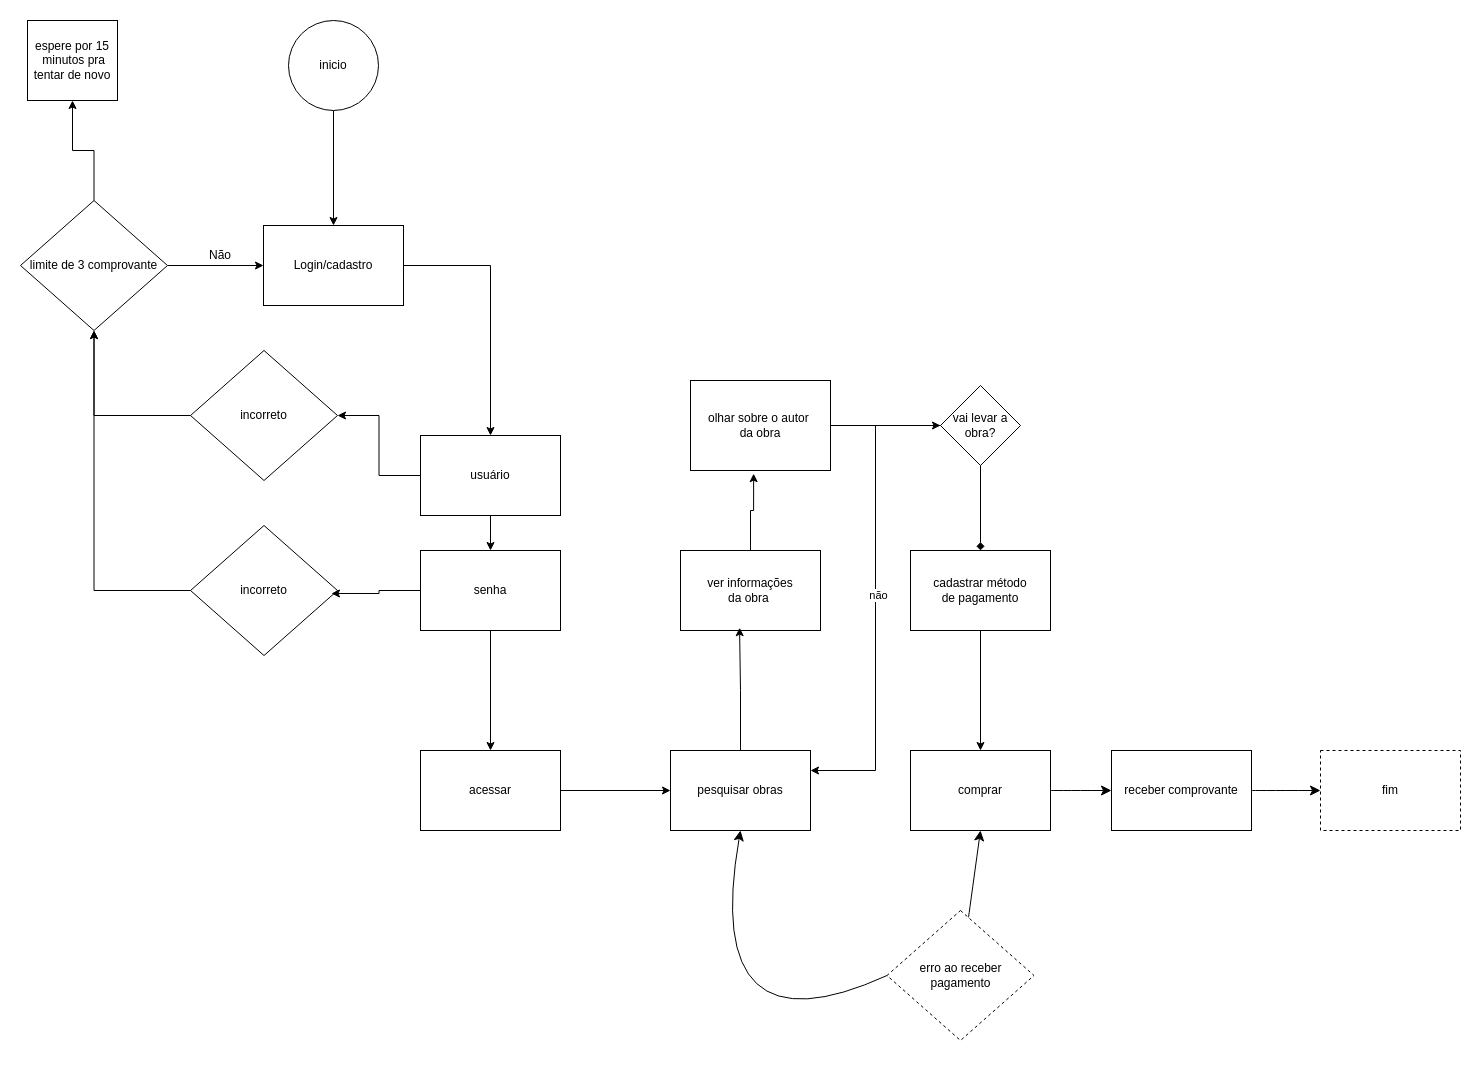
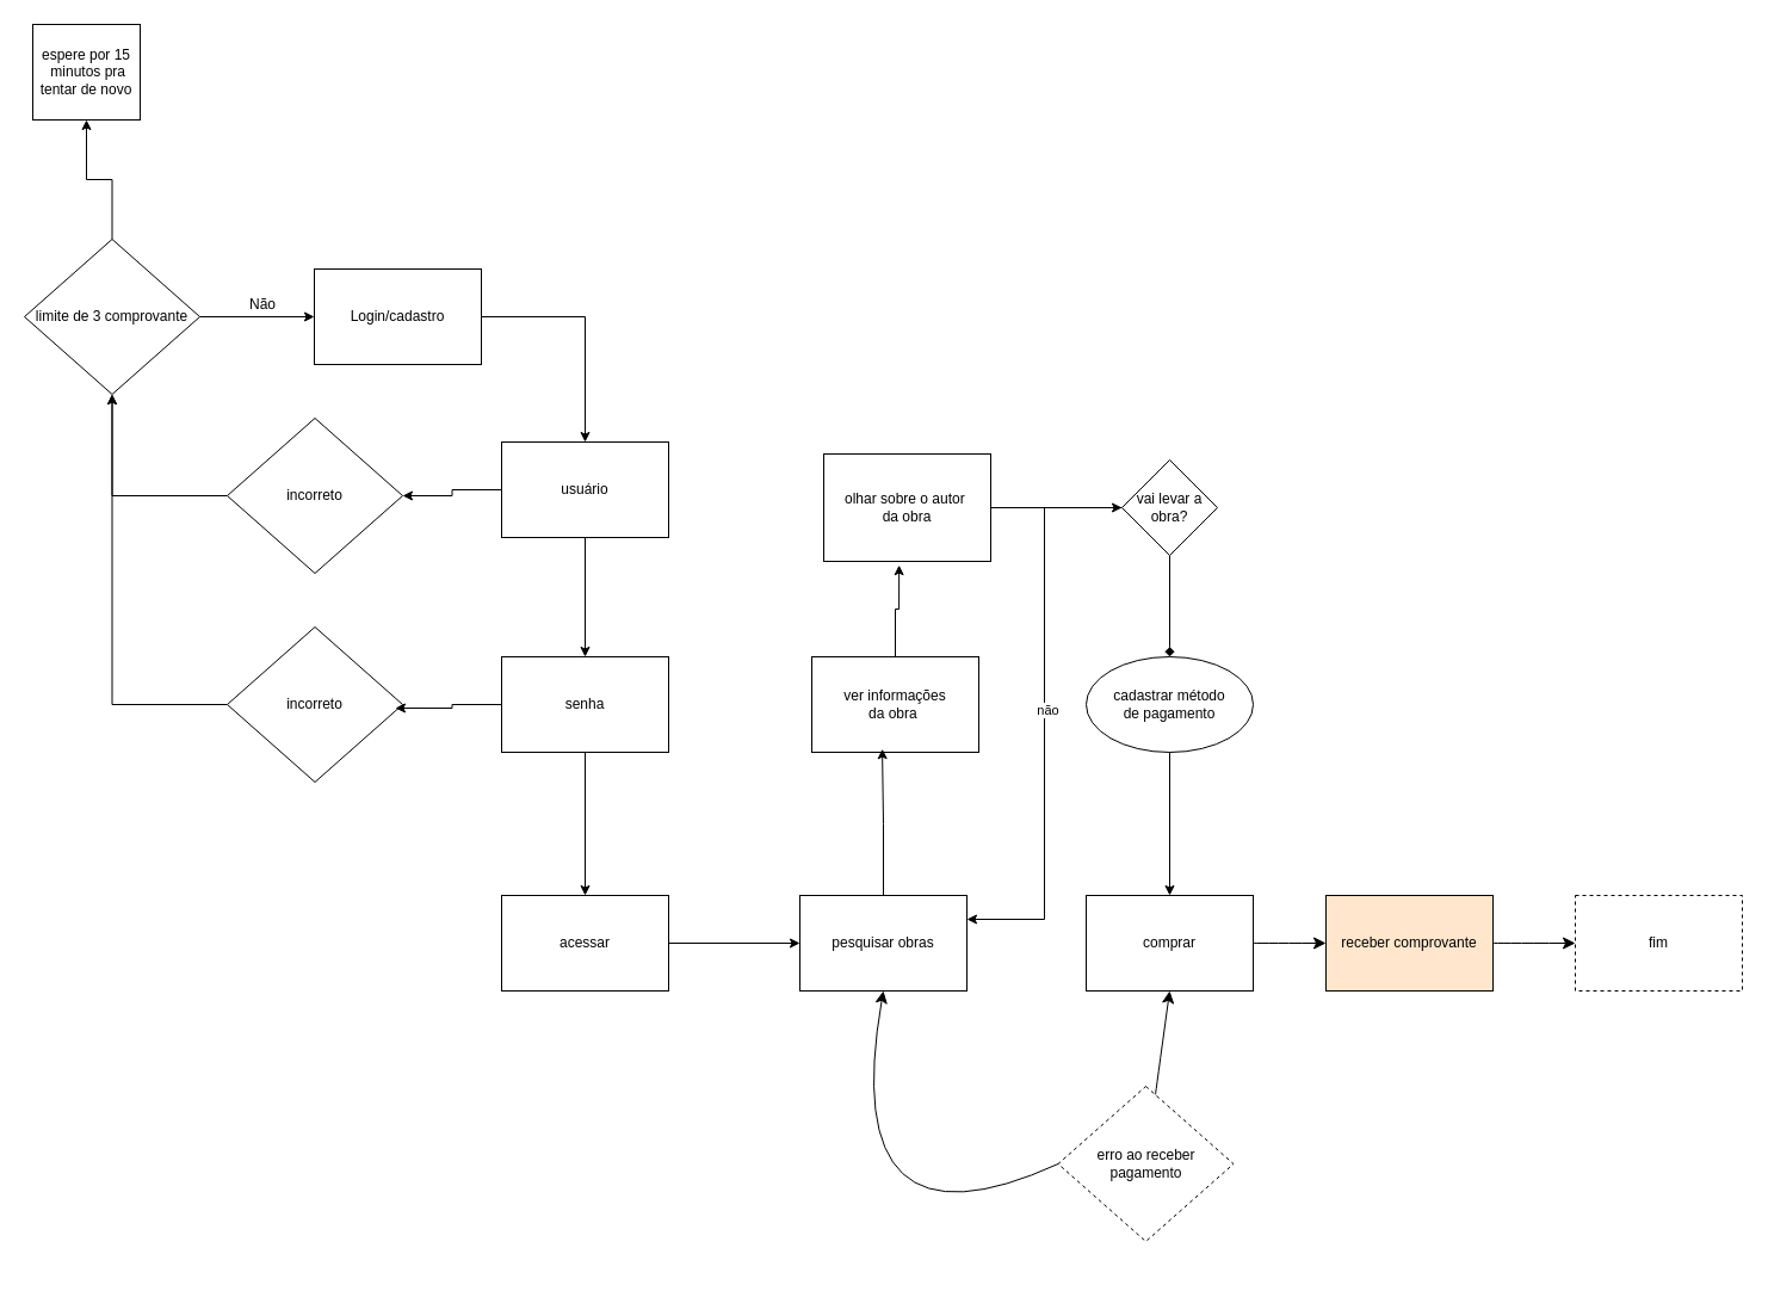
  <mxCell id="0" />
  <mxCell id="1" parent="0" />
  <mxCell id="2" style="edgeStyle=orthogonalEdgeStyle;rounded=0;orthogonalLoop=1;jettySize=auto;html=1;entryX=0.5;entryY=0;entryDx=0;entryDy=0;" parent="1" source="3" target="6" edge="1"><mxGeometry relative="1" as="geometry"><mxPoint x="333" y="420" as="targetPoint" /></mxGeometry></mxCell>
  <mxCell id="3" value="Login/cadastro" style="rounded=0;whiteSpace=wrap;html=1;" parent="1" vertex="1"><mxGeometry x="263" y="225" width="140" height="80" as="geometry" /></mxCell>
  <mxCell id="4" style="edgeStyle=orthogonalEdgeStyle;rounded=0;orthogonalLoop=1;jettySize=auto;html=1;entryX=1;entryY=0.5;entryDx=0;entryDy=0;" parent="1" source="6" target="14" edge="1"><mxGeometry relative="1" as="geometry" /></mxCell>
  <mxCell id="5" style="edgeStyle=orthogonalEdgeStyle;rounded=0;orthogonalLoop=1;jettySize=auto;html=1;" parent="1" source="6" target="9" edge="1"><mxGeometry relative="1" as="geometry" /></mxCell>
- <mxCell id="6" value="usuário" style="rounded=0;whiteSpace=wrap;html=1;" parent="1" vertex="1"><mxGeometry x="420" y="435" width="140" height="80" as="geometry" /></mxCell>
+ <mxCell id="6" value="usuário" style="rounded=0;whiteSpace=wrap;html=1;" parent="1" vertex="1"><mxGeometry x="420" y="370" width="140" height="80" as="geometry" /></mxCell>
  <mxCell id="7" value="espere por 15&lt;div&gt;&amp;nbsp;minutos pra tentar de novo&lt;/div&gt;" style="rounded=0;whiteSpace=wrap;html=1;" parent="1" vertex="1"><mxGeometry x="27" y="20" width="90" height="80" as="geometry" /></mxCell>
  <mxCell id="8" style="edgeStyle=orthogonalEdgeStyle;rounded=0;orthogonalLoop=1;jettySize=auto;html=1;" parent="1" source="9" target="21" edge="1"><mxGeometry relative="1" as="geometry" /></mxCell>
  <mxCell id="9" value="senha" style="rounded=0;whiteSpace=wrap;html=1;" parent="1" vertex="1"><mxGeometry x="420" y="550" width="140" height="80" as="geometry" /></mxCell>
  <mxCell id="10" style="edgeStyle=orthogonalEdgeStyle;rounded=0;orthogonalLoop=1;jettySize=auto;html=1;entryX=0.5;entryY=1;entryDx=0;entryDy=0;" parent="1" source="12" target="7" edge="1"><mxGeometry relative="1" as="geometry" /></mxCell>
  <mxCell id="11" style="edgeStyle=orthogonalEdgeStyle;rounded=0;orthogonalLoop=1;jettySize=auto;html=1;entryX=0;entryY=0.5;entryDx=0;entryDy=0;" parent="1" source="12" target="3" edge="1"><mxGeometry relative="1" as="geometry" /></mxCell>
  <mxCell id="12" value="limite de 3 comprovante" style="rhombus;whiteSpace=wrap;html=1;" parent="1" vertex="1"><mxGeometry x="20" y="200" width="147" height="130" as="geometry" /></mxCell>
  <mxCell id="13" style="edgeStyle=orthogonalEdgeStyle;rounded=0;orthogonalLoop=1;jettySize=auto;html=1;entryX=0.5;entryY=1;entryDx=0;entryDy=0;" parent="1" source="14" target="12" edge="1"><mxGeometry relative="1" as="geometry" /></mxCell>
  <mxCell id="14" value="incorreto" style="rhombus;whiteSpace=wrap;html=1;" parent="1" vertex="1"><mxGeometry x="190" y="350" width="147" height="130" as="geometry" /></mxCell>
  <mxCell id="15" style="edgeStyle=orthogonalEdgeStyle;rounded=0;orthogonalLoop=1;jettySize=auto;html=1;" parent="1" source="16" target="12" edge="1"><mxGeometry relative="1" as="geometry" /></mxCell>
  <mxCell id="16" value="incorreto" style="rhombus;whiteSpace=wrap;html=1;" parent="1" vertex="1"><mxGeometry x="190" y="525" width="147" height="130" as="geometry" /></mxCell>
- <mxCell id="17" style="edgeStyle=orthogonalEdgeStyle;rounded=0;orthogonalLoop=1;jettySize=auto;html=1;" parent="1" source="18" target="3" edge="1"><mxGeometry relative="1" as="geometry" /></mxCell>
- <mxCell id="18" value="inicio" style="ellipse;whiteSpace=wrap;html=1;aspect=fixed;" parent="1" vertex="1"><mxGeometry x="288" width="90" height="90" as="geometry" y="20" /></mxCell>
  <mxCell id="19" value="Não" style="text;html=1;align=center;verticalAlign=middle;whiteSpace=wrap;rounded=0;" parent="1" vertex="1"><mxGeometry x="190" y="240" width="60" height="30" as="geometry" /></mxCell>
  <mxCell id="20" style="edgeStyle=orthogonalEdgeStyle;rounded=0;orthogonalLoop=1;jettySize=auto;html=1;entryX=0;entryY=0.5;entryDx=0;entryDy=0;" parent="1" source="21" target="23" edge="1"><mxGeometry relative="1" as="geometry" /></mxCell>
  <mxCell id="21" value="acessar&lt;span style=&quot;color: rgba(0, 0, 0, 0); font-family: monospace; font-size: 0px; text-align: start; text-wrap-mode: nowrap;&quot;&gt;%3CmxGraphModel%3E%3Croot%3E%3CmxCell%20id%3D%220%22%2F%3E%3CmxCell%20id%3D%221%22%20parent%3D%220%22%2F%3E%3CmxCell%20id%3D%222%22%20value%3D%22incorreto%22%20style%3D%22rhombus%3BwhiteSpace%3Dwrap%3Bhtml%3D1%3B%22%20vertex%3D%221%22%20parent%3D%221%22%3E%3CmxGeometry%20x%3D%22250%22%20y%3D%22330%22%20width%3D%22147%22%20height%3D%22130%22%20as%3D%22geometry%22%2F%3E%3C%2FmxCell%3E%3C%2Froot%3E%3C%2FmxGraphModel%3E&lt;/span&gt;" style="rounded=0;whiteSpace=wrap;html=1;" parent="1" vertex="1"><mxGeometry x="420" y="750" width="140" height="80" as="geometry" /></mxCell>
  <mxCell id="22" style="edgeStyle=orthogonalEdgeStyle;rounded=0;orthogonalLoop=1;jettySize=auto;html=1;entryX=0.959;entryY=0.523;entryDx=0;entryDy=0;entryPerimeter=0;" parent="1" source="9" target="16" edge="1"><mxGeometry relative="1" as="geometry" /></mxCell>
  <mxCell id="23" value="pesquisar obras" style="rounded=0;whiteSpace=wrap;html=1;" parent="1" vertex="1"><mxGeometry x="670" y="750" width="140" height="80" as="geometry" /></mxCell>
  <mxCell id="24" style="edgeStyle=none;curved=1;rounded=0;orthogonalLoop=1;jettySize=auto;html=1;entryX=0;entryY=0.5;entryDx=0;entryDy=0;fontSize=12;startSize=8;endSize=8;" parent="1" source="25" target="27" edge="1"><mxGeometry relative="1" as="geometry" /></mxCell>
  <mxCell id="25" value="comprar" style="rounded=0;whiteSpace=wrap;html=1;" parent="1" vertex="1"><mxGeometry x="910" y="750" width="140" height="80" as="geometry" /></mxCell>
  <mxCell id="26" style="edgeStyle=none;curved=1;rounded=0;orthogonalLoop=1;jettySize=auto;html=1;entryX=0;entryY=0.5;entryDx=0;entryDy=0;fontSize=12;startSize=8;endSize=8;" parent="1" source="27" target="31" edge="1"><mxGeometry relative="1" as="geometry" /></mxCell>
- <mxCell id="27" value="receber comprovante" style="rounded=0;whiteSpace=wrap;html=1;" parent="1" vertex="1"><mxGeometry x="1111" y="750" width="140" height="80" as="geometry" /></mxCell>
+ <mxCell id="27" value="receber comprovante" style="rounded=0;whiteSpace=wrap;html=1;fillColor=#ffe6cc;" parent="1" vertex="1"><mxGeometry x="1111" y="750" width="140" height="80" as="geometry" /></mxCell>
  <mxCell id="28" style="edgeStyle=none;curved=1;rounded=0;orthogonalLoop=1;jettySize=auto;html=1;entryX=0.5;entryY=1;entryDx=0;entryDy=0;fontSize=12;startSize=8;endSize=8;exitX=0;exitY=0.5;exitDx=0;exitDy=0;" parent="1" source="30" target="23" edge="1"><mxGeometry relative="1" as="geometry"><Array as="points"><mxPoint x="700" y="1060" /></Array></mxGeometry></mxCell>
  <mxCell id="29" style="edgeStyle=none;curved=1;rounded=0;orthogonalLoop=1;jettySize=auto;html=1;entryX=0.5;entryY=1;entryDx=0;entryDy=0;fontSize=12;startSize=8;endSize=8;" parent="1" source="30" target="25" edge="1"><mxGeometry relative="1" as="geometry" /></mxCell>
  <mxCell id="30" value="erro ao receber&lt;div&gt;pagamento&lt;/div&gt;" style="rhombus;whiteSpace=wrap;html=1;dashed=1;" parent="1" vertex="1"><mxGeometry x="886.5" y="910" width="147" height="130" as="geometry" /></mxCell>
  <mxCell id="31" value="fim" style="rounded=0;whiteSpace=wrap;html=1;dashed=1;" parent="1" vertex="1"><mxGeometry x="1320" y="750" width="140" height="80" as="geometry" /></mxCell>
  <mxCell id="32" style="edgeStyle=orthogonalEdgeStyle;rounded=0;orthogonalLoop=1;jettySize=auto;html=1;" edge="1" parent="1" source="33" target="25"><mxGeometry relative="1" as="geometry" /></mxCell>
- <mxCell id="33" value="cadastrar método&lt;div&gt;de pagamento&lt;/div&gt;" style="rounded=0;whiteSpace=wrap;html=1;" vertex="1" parent="1"><mxGeometry x="910" y="550" width="140" height="80" as="geometry" /></mxCell>
+ <mxCell id="33" value="cadastrar método&lt;div&gt;de pagamento&lt;/div&gt;" style="ellipse;whiteSpace=wrap;html=1;" vertex="1" parent="1"><mxGeometry x="910" y="550" width="140" height="80" as="geometry" /></mxCell>
  <mxCell id="34" value="ver informações&lt;div&gt;da obra&amp;nbsp;&lt;/div&gt;" style="rounded=0;whiteSpace=wrap;html=1;" vertex="1" parent="1"><mxGeometry x="680" y="550" width="140" height="80" as="geometry" /></mxCell>
  <mxCell id="35" style="edgeStyle=orthogonalEdgeStyle;rounded=0;orthogonalLoop=1;jettySize=auto;html=1;entryX=0;entryY=0.5;entryDx=0;entryDy=0;" edge="1" parent="1" source="36" target="42"><mxGeometry relative="1" as="geometry" /></mxCell>
  <mxCell id="36" value="olhar sobre o autor&amp;nbsp;&lt;div&gt;da obra&lt;/div&gt;" style="rounded=0;whiteSpace=wrap;html=1;" vertex="1" parent="1"><mxGeometry x="690" y="380" width="140" height="90" as="geometry" /></mxCell>
  <mxCell id="37" style="edgeStyle=orthogonalEdgeStyle;rounded=0;orthogonalLoop=1;jettySize=auto;html=1;entryX=0.422;entryY=0.965;entryDx=0;entryDy=0;entryPerimeter=0;" edge="1" parent="1" source="23" target="34"><mxGeometry relative="1" as="geometry" /></mxCell>
  <mxCell id="38" style="edgeStyle=orthogonalEdgeStyle;rounded=0;orthogonalLoop=1;jettySize=auto;html=1;entryX=0.451;entryY=1.035;entryDx=0;entryDy=0;entryPerimeter=0;" edge="1" parent="1" source="34" target="36"><mxGeometry relative="1" as="geometry" /></mxCell>
  <mxCell id="39" style="edgeStyle=orthogonalEdgeStyle;rounded=0;orthogonalLoop=1;jettySize=auto;html=1;entryX=1;entryY=0.25;entryDx=0;entryDy=0;" edge="1" parent="1" source="42" target="23"><mxGeometry relative="1" as="geometry" /></mxCell>
  <mxCell id="40" value="não" style="edgeLabel;html=1;align=center;verticalAlign=middle;resizable=0;points=[];" vertex="1" connectable="0" parent="39"><mxGeometry x="-0.014" y="2" relative="1" as="geometry"><mxPoint as="offset" /></mxGeometry></mxCell>
  <mxCell id="41" style="edgeStyle=orthogonalEdgeStyle;rounded=0;orthogonalLoop=1;jettySize=auto;html=1;endArrow=diamond;" edge="1" parent="1" source="42" target="33"><mxGeometry relative="1" as="geometry" /></mxCell>
  <mxCell id="42" value="vai levar a obra?" style="rhombus;whiteSpace=wrap;html=1;rounded=0;" vertex="1" parent="1"><mxGeometry x="940" y="385" width="80" height="80" as="geometry" /></mxCell>
